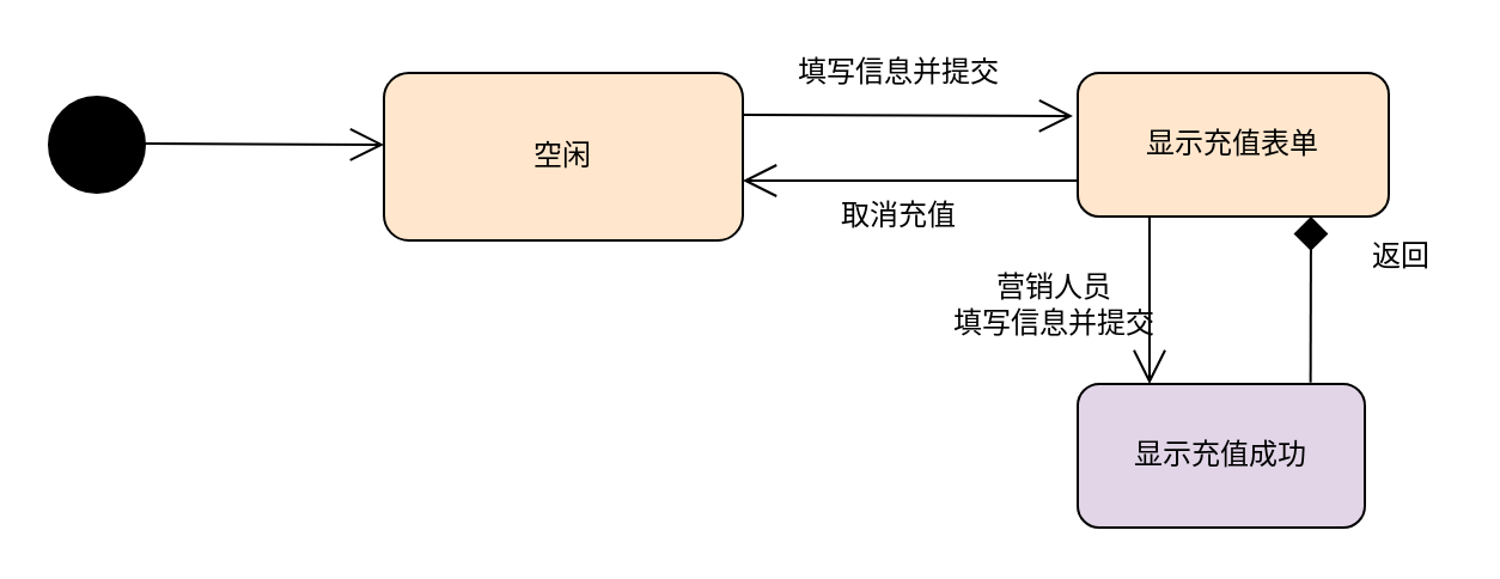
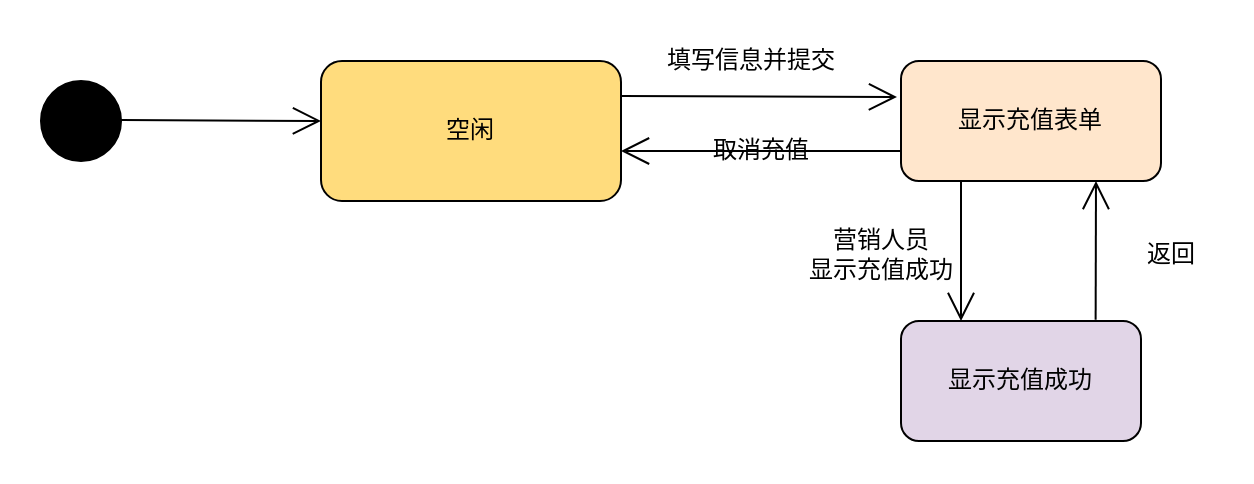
  <mxCell id="0" />
  <mxCell id="1" parent="0" />
  <mxCell id="2" value="" style="ellipse;whiteSpace=wrap;html=1;aspect=fixed;fillColor=#000000;" vertex="1" parent="1"><mxGeometry x="20" y="40" width="40" height="40" as="geometry" /></mxCell>
- <mxCell id="3" value="空闲" style="rounded=1;whiteSpace=wrap;html=1;fillColor=#ffe6cc;" vertex="1" parent="1"><mxGeometry x="160" y="30" width="150" height="70" as="geometry" /></mxCell>
+ <mxCell id="3" value="空闲" style="rounded=1;whiteSpace=wrap;html=1;fillColor=#FFDC7D;" vertex="1" parent="1"><mxGeometry x="160" y="30" width="150" height="70" as="geometry" /></mxCell>
  <mxCell id="4" value="显示充值表单" style="rounded=1;whiteSpace=wrap;html=1;fillColor=#ffe6cc;" vertex="1" parent="1"><mxGeometry x="450" y="30" width="130" height="60" as="geometry" /></mxCell>
  <mxCell id="5" value="显示充值成功" style="rounded=1;whiteSpace=wrap;html=1;fillColor=#e1d5e7;" vertex="1" parent="1"><mxGeometry x="450" y="160" width="120" height="60" as="geometry" /></mxCell>
  <mxCell id="6" value="" style="endArrow=open;endFill=1;endSize=12;html=1;exitX=1;exitY=0.25;exitDx=0;exitDy=0;" edge="1" parent="1" source="3"><mxGeometry width="160" relative="1" as="geometry"><mxPoint x="320" y="49.5" as="sourcePoint" /><mxPoint x="448" y="48" as="targetPoint" /></mxGeometry></mxCell>
  <mxCell id="7" value="填写信息并提交" style="text;html=1;align=center;verticalAlign=middle;resizable=0;points=[];autosize=1;" vertex="1" parent="1"><mxGeometry x="300" y="20" width="150" height="20" as="geometry" /></mxCell>
  <mxCell id="8" value="" style="endArrow=open;endFill=1;endSize=12;html=1;entryX=0.25;entryY=0;entryDx=0;entryDy=0;" edge="1" parent="1" target="5"><mxGeometry width="160" relative="1" as="geometry"><mxPoint x="480" y="90" as="sourcePoint" /><mxPoint x="440" y="110" as="targetPoint" /></mxGeometry></mxCell>
- <mxCell id="9" value="" style="endArrow=diamond;endFill=1;endSize=12;html=1;entryX=0.75;entryY=1;entryDx=0;entryDy=0;exitX=0.811;exitY=-0.011;exitDx=0;exitDy=0;exitPerimeter=0;" edge="1" parent="1" source="5" target="4"><mxGeometry width="160" relative="1" as="geometry"><mxPoint x="540" y="150" as="sourcePoint" /><mxPoint x="450" y="70" as="targetPoint" /></mxGeometry></mxCell>
- <mxCell id="10" value="营销人员&lt;br&gt;填写信息并提交" style="text;html=1;align=center;verticalAlign=middle;resizable=0;points=[];autosize=1;" vertex="1" parent="1"><mxGeometry x="390" y="112" width="100" height="30" as="geometry" /></mxCell>
- <mxCell id="11" value="返回" style="text;html=1;align=center;verticalAlign=middle;resizable=0;points=[];autosize=1;" vertex="1" parent="1"><mxGeometry x="565" y="97" width="40" height="20" as="geometry" /></mxCell>
+ <mxCell id="9" value="" style="endArrow=open;endFill=1;endSize=12;html=1;entryX=0.75;entryY=1;entryDx=0;entryDy=0;exitX=0.811;exitY=-0.011;exitDx=0;exitDy=0;exitPerimeter=0;" edge="1" parent="1" source="5" target="4"><mxGeometry width="160" relative="1" as="geometry"><mxPoint x="540" y="150" as="sourcePoint" /><mxPoint x="450" y="70" as="targetPoint" /></mxGeometry></mxCell>
+ <mxCell id="10" value="营销人员&lt;br&gt;显示充值成功" style="text;html=1;align=center;verticalAlign=middle;resizable=0;points=[];autosize=1;" vertex="1" parent="1"><mxGeometry x="390" y="112" width="100" height="30" as="geometry" /></mxCell>
+ <mxCell id="11" value="返回" style="text;html=1;align=center;verticalAlign=middle;resizable=0;points=[];autosize=1;" vertex="1" parent="1"><mxGeometry x="565" y="117" width="40" height="20" as="geometry" /></mxCell>
  <mxCell id="12" value="" style="endArrow=open;endFill=1;endSize=12;html=1;exitX=0;exitY=0.75;exitDx=0;exitDy=0;" edge="1" parent="1" source="4"><mxGeometry width="160" relative="1" as="geometry"><mxPoint x="290" y="70" as="sourcePoint" /><mxPoint x="310" y="75" as="targetPoint" /></mxGeometry></mxCell>
- <mxCell id="13" value="取消充值" style="text;html=1;align=center;verticalAlign=middle;resizable=0;points=[];autosize=1;" vertex="1" parent="1"><mxGeometry x="345" y="80" width="60" height="20" as="geometry" /></mxCell>
+ <mxCell id="13" value="取消充值" style="text;html=1;align=center;verticalAlign=middle;resizable=0;points=[];autosize=1;" vertex="1" parent="1"><mxGeometry x="350" y="65" width="60" height="20" as="geometry" /></mxCell>
  <mxCell id="14" value="" style="endArrow=open;endFill=1;endSize=12;html=1;" edge="1" parent="1"><mxGeometry width="160" relative="1" as="geometry"><mxPoint x="60" y="59.5" as="sourcePoint" /><mxPoint x="160" y="60" as="targetPoint" /></mxGeometry></mxCell>
